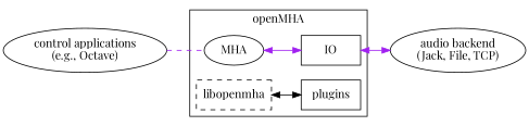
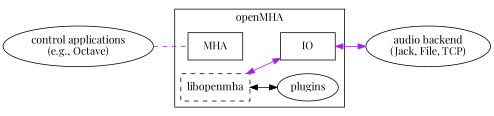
  graph {
    fontname="Playfair Display"
    rankdir=LR
    splines=line
    node [fontname="Playfair Display" shape=box]
    edge [color=purple dir=both fontname="Playfair Display"]
-   plugins [height=0.5 width=1]
+   plugins [height=0.5 shape=ellipse width=1]
    IO [height=0.5 width=1]
-   MHA [height=0.5 shape=ellipse width=1]
+   MHA [height=0.5 width=1]
    libopenmha [height=0.5 style=dashed width=1]
    n5 [label="audio backend\n(Jack, File, TCP)" shape=""]
    n6 [label="control applications\n(e.g., Octave)" shape=""]
    subgraph cluster_1 {
      label=openMHA
      subgraph sub_2 {
        label=openMHA
        plugins
        IO
        MHA
        libopenmha
      }
    }
    IO -- n5
-   MHA -- IO
+   libopenmha -- IO
    libopenmha -- plugins [color=black]
    n6 -- MHA [style=dashed dir=""]
  }
